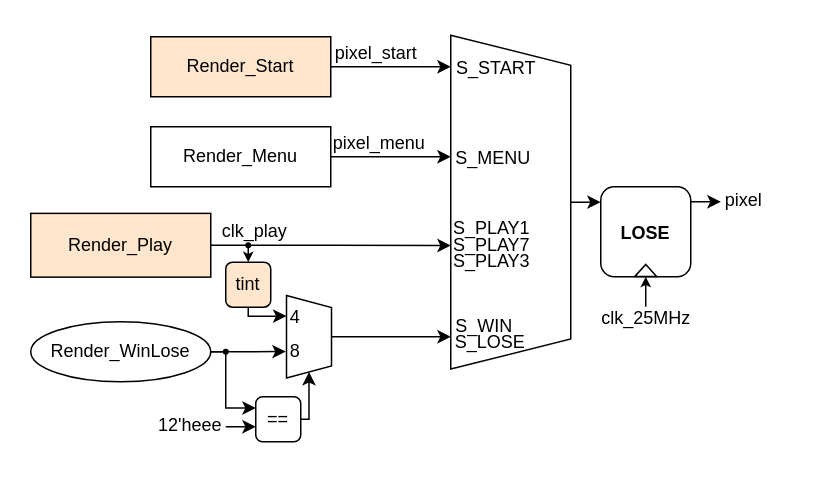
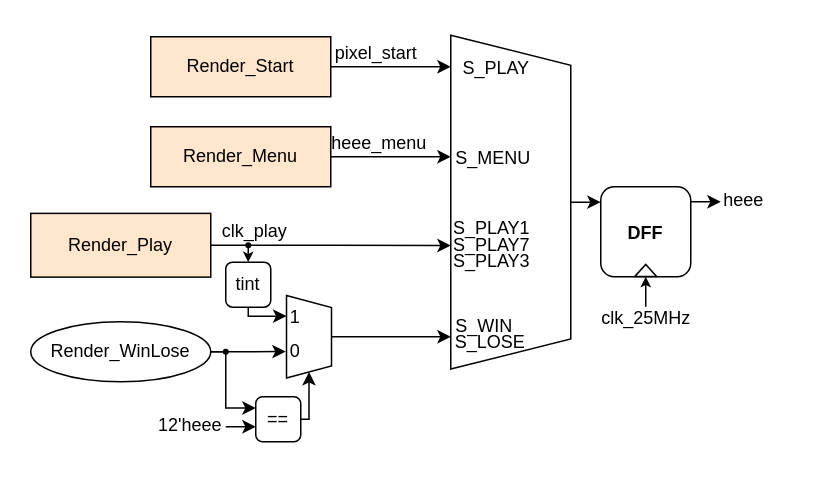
  <mxCell id="0" />
  <mxCell id="1" parent="0" />
  <mxCell id="2" style="edgeStyle=orthogonalEdgeStyle;rounded=0;orthogonalLoop=1;jettySize=auto;html=1;exitX=0.5;exitY=0;exitDx=0;exitDy=0;" parent="1" source="3" edge="1"><mxGeometry relative="1" as="geometry"><mxPoint x="400" y="134.375" as="targetPoint" /></mxGeometry></mxCell>
  <mxCell id="3" value="" style="shape=trapezoid;perimeter=trapezoidPerimeter;whiteSpace=wrap;html=1;fixedSize=1;rotation=90;" parent="1" vertex="1"><mxGeometry x="228.75" y="94.25" width="222.5" height="80" as="geometry" /></mxCell>
  <mxCell id="4" style="edgeStyle=orthogonalEdgeStyle;rounded=0;orthogonalLoop=1;jettySize=auto;html=1;exitX=1;exitY=0.5;exitDx=0;exitDy=0;" parent="1" source="5" edge="1"><mxGeometry relative="1" as="geometry"><mxPoint x="300" y="44" as="targetPoint" /></mxGeometry></mxCell>
  <mxCell id="5" value="Render_Start" style="rounded=0;whiteSpace=wrap;html=1;absoluteArcSize=0;arcSize=12;fillColor=#ffe6cc;" parent="1" vertex="1"><mxGeometry x="100" y="24" width="120" height="40" as="geometry" /></mxCell>
  <mxCell id="6" style="edgeStyle=orthogonalEdgeStyle;rounded=0;orthogonalLoop=1;jettySize=auto;html=1;exitX=1;exitY=0.5;exitDx=0;exitDy=0;" parent="1" source="7" edge="1"><mxGeometry relative="1" as="geometry"><mxPoint x="300" y="104" as="targetPoint" /></mxGeometry></mxCell>
- <mxCell id="7" value="Render_Menu" style="rounded=0;whiteSpace=wrap;html=1;" parent="1" vertex="1"><mxGeometry x="100" y="84" width="120" height="40" as="geometry" /></mxCell>
+ <mxCell id="7" value="Render_Menu" style="rounded=0;whiteSpace=wrap;html=1;fillColor=#ffe6cc;" parent="1" vertex="1"><mxGeometry x="100" y="84" width="120" height="40" as="geometry" /></mxCell>
  <mxCell id="8" value="Render_Play" style="rounded=0;whiteSpace=wrap;html=1;fillColor=#ffe6cc;" parent="1" vertex="1"><mxGeometry x="20" y="141.75" width="120" height="42.5" as="geometry" /></mxCell>
  <mxCell id="9" style="edgeStyle=orthogonalEdgeStyle;rounded=0;orthogonalLoop=1;jettySize=auto;html=1;exitX=1;exitY=0.5;exitDx=0;exitDy=0;" parent="1" source="11" edge="1"><mxGeometry relative="1" as="geometry"><mxPoint x="190" y="233.81" as="targetPoint" /></mxGeometry></mxCell>
  <mxCell id="10" style="edgeStyle=orthogonalEdgeStyle;rounded=0;orthogonalLoop=1;jettySize=auto;html=1;exitX=1;exitY=0.5;exitDx=0;exitDy=0;entryX=0;entryY=0.25;entryDx=0;entryDy=0;" parent="1" source="11" target="26" edge="1"><mxGeometry relative="1" as="geometry"><Array as="points"><mxPoint x="150" y="234" /><mxPoint x="150" y="272" /></Array></mxGeometry></mxCell>
  <mxCell id="11" value="Render_WinLose" style="ellipse;whiteSpace=wrap;html=1;" parent="1" vertex="1"><mxGeometry x="20" y="214" width="120" height="40" as="geometry" /></mxCell>
  <mxCell id="12" style="edgeStyle=orthogonalEdgeStyle;rounded=0;orthogonalLoop=1;jettySize=auto;html=1;exitX=1;exitY=0.5;exitDx=0;exitDy=0;entryX=0.63;entryY=1;entryDx=0;entryDy=0;entryPerimeter=0;" parent="1" source="8" target="3" edge="1"><mxGeometry relative="1" as="geometry" /></mxCell>
  <mxCell id="13" value="S_PLAY3" style="text;html=1;align=center;verticalAlign=middle;resizable=0;points=[];autosize=1;strokeColor=none;fillColor=none;" parent="1" vertex="1"><mxGeometry x="292" y="159" width="70" height="30" as="geometry" /></mxCell>
- <mxCell id="14" value="S_START" style="text;html=1;align=center;verticalAlign=middle;resizable=0;points=[];autosize=1;strokeColor=none;fillColor=none;" parent="1" vertex="1"><mxGeometry x="290" y="30" width="80" height="30" as="geometry" /></mxCell>
+ <mxCell id="14" value="S_PLAY" style="text;html=1;align=center;verticalAlign=middle;resizable=0;points=[];autosize=1;strokeColor=none;fillColor=none;" parent="1" vertex="1"><mxGeometry x="290" y="30" width="80" height="30" as="geometry" /></mxCell>
  <mxCell id="15" value="S_MENU" style="text;html=1;align=center;verticalAlign=middle;resizable=0;points=[];autosize=1;strokeColor=none;fillColor=none;" parent="1" vertex="1"><mxGeometry x="293" y="90" width="70" height="30" as="geometry" /></mxCell>
  <mxCell id="16" value="S_PLAY7" style="text;html=1;align=center;verticalAlign=middle;resizable=0;points=[];autosize=1;strokeColor=none;fillColor=none;" parent="1" vertex="1"><mxGeometry x="292" y="148" width="70" height="30" as="geometry" /></mxCell>
  <mxCell id="17" value="S_PLAY1" style="text;html=1;align=center;verticalAlign=middle;resizable=0;points=[];autosize=1;strokeColor=none;fillColor=none;" parent="1" vertex="1"><mxGeometry x="292" y="137" width="70" height="30" as="geometry" /></mxCell>
  <mxCell id="18" value="S_WIN" style="text;html=1;align=center;verticalAlign=middle;resizable=0;points=[];autosize=1;strokeColor=none;fillColor=none;" parent="1" vertex="1"><mxGeometry x="292" y="202" width="60" height="30" as="geometry" /></mxCell>
  <mxCell id="19" value="S_LOSE" style="text;html=1;align=center;verticalAlign=middle;resizable=0;points=[];autosize=1;strokeColor=none;fillColor=none;" parent="1" vertex="1"><mxGeometry x="291" y="213" width="70" height="30" as="geometry" /></mxCell>
  <mxCell id="20" value="pixel_start" style="text;html=1;align=center;verticalAlign=middle;resizable=0;points=[];autosize=1;strokeColor=none;fillColor=none;" parent="1" vertex="1"><mxGeometry x="210" y="20" width="80" height="30" as="geometry" /></mxCell>
- <mxCell id="21" value="pixel_menu" style="text;html=1;align=center;verticalAlign=middle;resizable=0;points=[];autosize=1;strokeColor=none;fillColor=none;" parent="1" vertex="1"><mxGeometry x="212" y="80" width="80" height="30" as="geometry" /></mxCell>
+ <mxCell id="21" value="heee_menu" style="text;html=1;align=center;verticalAlign=middle;resizable=0;points=[];autosize=1;strokeColor=none;fillColor=none;" parent="1" vertex="1"><mxGeometry x="212" y="80" width="80" height="30" as="geometry" /></mxCell>
  <mxCell id="22" value="clk_play" style="text;html=1;align=center;verticalAlign=middle;resizable=0;points=[];autosize=1;strokeColor=none;fillColor=none;" parent="1" vertex="1"><mxGeometry x="129" y="139" width="80" height="30" as="geometry" /></mxCell>
  <mxCell id="23" value="" style="shape=trapezoid;perimeter=trapezoidPerimeter;whiteSpace=wrap;html=1;fixedSize=1;rotation=90;size=8;" parent="1" vertex="1"><mxGeometry x="178" y="209" width="55" height="30" as="geometry" /></mxCell>
  <mxCell id="24" style="edgeStyle=orthogonalEdgeStyle;rounded=0;orthogonalLoop=1;jettySize=auto;html=1;exitX=0.5;exitY=0;exitDx=0;exitDy=0;entryX=0.129;entryY=0.367;entryDx=0;entryDy=0;entryPerimeter=0;" parent="1" source="23" target="19" edge="1"><mxGeometry relative="1" as="geometry" /></mxCell>
  <mxCell id="25" style="edgeStyle=orthogonalEdgeStyle;rounded=0;orthogonalLoop=1;jettySize=auto;html=1;exitX=1;exitY=0.5;exitDx=0;exitDy=0;entryX=1;entryY=0.5;entryDx=0;entryDy=0;" parent="1" source="26" target="23" edge="1"><mxGeometry relative="1" as="geometry" /></mxCell>
  <mxCell id="26" value="==" style="rounded=1;whiteSpace=wrap;html=1;" parent="1" vertex="1"><mxGeometry x="170" y="264" width="30" height="30" as="geometry" /></mxCell>
  <mxCell id="27" value="" style="endArrow=classic;html=1;rounded=0;" parent="1" edge="1"><mxGeometry width="50" height="50" relative="1" as="geometry"><mxPoint x="150" y="284" as="sourcePoint" /><mxPoint x="170" y="284" as="targetPoint" /></mxGeometry></mxCell>
  <mxCell id="28" value="12'heee" style="text;html=1;align=center;verticalAlign=middle;resizable=0;points=[];autosize=1;strokeColor=none;fillColor=none;" parent="1" vertex="1"><mxGeometry x="91" y="268" width="70" height="30" as="geometry" /></mxCell>
  <mxCell id="29" style="edgeStyle=orthogonalEdgeStyle;rounded=0;orthogonalLoop=1;jettySize=auto;html=1;exitX=0.5;exitY=1;exitDx=0;exitDy=0;entryX=0.25;entryY=1;entryDx=0;entryDy=0;" parent="1" source="30" target="23" edge="1"><mxGeometry relative="1" as="geometry"><Array as="points"><mxPoint x="165" y="210" /><mxPoint x="191" y="210" /></Array></mxGeometry></mxCell>
- <mxCell id="30" value="tint" style="rounded=1;whiteSpace=wrap;html=1;fillColor=#ffe6cc;" parent="1" vertex="1"><mxGeometry x="150" y="174.25" width="30" height="30" as="geometry" /></mxCell>
+ <mxCell id="30" value="tint" style="rounded=1;whiteSpace=wrap;html=1;" parent="1" vertex="1"><mxGeometry x="150" y="174.25" width="30" height="30" as="geometry" /></mxCell>
  <mxCell id="31" value="" style="endArrow=classic;html=1;rounded=0;entryX=0.5;entryY=0;entryDx=0;entryDy=0;endSize=4;" parent="1" target="30" edge="1"><mxGeometry width="50" height="50" relative="1" as="geometry"><mxPoint x="165" y="163" as="sourcePoint" /><mxPoint x="230" y="184" as="targetPoint" /></mxGeometry></mxCell>
  <mxCell id="32" value="" style="ellipse;whiteSpace=wrap;html=1;aspect=fixed;fontFamily=Helvetica;fontSize=11;fontColor=default;labelBackgroundColor=default;fillColor=#000000;strokeColor=none;" parent="1" vertex="1"><mxGeometry x="163" y="161" width="4" height="4" as="geometry" /></mxCell>
  <mxCell id="33" value="" style="ellipse;whiteSpace=wrap;html=1;aspect=fixed;fontFamily=Helvetica;fontSize=11;fontColor=default;labelBackgroundColor=default;fillColor=#000000;strokeColor=none;" parent="1" vertex="1"><mxGeometry x="148" y="232" width="4" height="4" as="geometry" /></mxCell>
- <mxCell id="34" value="4" style="text;html=1;align=center;verticalAlign=middle;resizable=0;points=[];autosize=1;strokeColor=none;fillColor=none;" parent="1" vertex="1"><mxGeometry x="181" y="196" width="30" height="30" as="geometry" /></mxCell>
- <mxCell id="35" value="8" style="text;html=1;align=center;verticalAlign=middle;resizable=0;points=[];autosize=1;strokeColor=none;fillColor=none;" parent="1" vertex="1"><mxGeometry x="181" y="219" width="30" height="30" as="geometry" /></mxCell>
- <mxCell id="36" value="pixel" style="text;html=1;align=center;verticalAlign=middle;resizable=0;points=[];autosize=1;strokeColor=none;fillColor=none;" parent="1" vertex="1"><mxGeometry x="470" y="118.25" width="50" height="30" as="geometry" /></mxCell>
- <mxCell id="37" value="&lt;p style=&quot;line-height: 0%;&quot;&gt;&lt;b&gt;LOSE&lt;/b&gt;&lt;/p&gt;&lt;p&gt;&lt;/p&gt;" style="rounded=1;whiteSpace=wrap;html=1;" parent="1" vertex="1"><mxGeometry x="400" y="124" width="60" height="60" as="geometry" /></mxCell>
+ <mxCell id="34" value="1" style="text;html=1;align=center;verticalAlign=middle;resizable=0;points=[];autosize=1;strokeColor=none;fillColor=none;" parent="1" vertex="1"><mxGeometry x="181" y="196" width="30" height="30" as="geometry" /></mxCell>
+ <mxCell id="35" value="0" style="text;html=1;align=center;verticalAlign=middle;resizable=0;points=[];autosize=1;strokeColor=none;fillColor=none;" parent="1" vertex="1"><mxGeometry x="181" y="219" width="30" height="30" as="geometry" /></mxCell>
+ <mxCell id="36" value="heee" style="text;html=1;align=center;verticalAlign=middle;resizable=0;points=[];autosize=1;strokeColor=none;fillColor=none;" parent="1" vertex="1"><mxGeometry x="470" y="118.25" width="50" height="30" as="geometry" /></mxCell>
+ <mxCell id="37" value="&lt;p style=&quot;line-height: 0%;&quot;&gt;&lt;b&gt;DFF&lt;/b&gt;&lt;/p&gt;&lt;p&gt;&lt;/p&gt;" style="rounded=1;whiteSpace=wrap;html=1;" parent="1" vertex="1"><mxGeometry x="400" y="124" width="60" height="60" as="geometry" /></mxCell>
  <mxCell id="38" value="" style="triangle;whiteSpace=wrap;html=1;rotation=-90;" parent="1" vertex="1"><mxGeometry x="426" y="172.5" width="8" height="14.5" as="geometry" /></mxCell>
  <mxCell id="39" value="D" style="text;html=1;align=center;verticalAlign=middle;resizable=0;points=[];autosize=1;strokeColor=none;fillColor=none;fontColor=#FFFFFF;connectable=0;allowArrows=0;fontSize=11;pointerEvents=1;" parent="1" vertex="1"><mxGeometry x="393" y="120" width="30" height="30" as="geometry" /></mxCell>
  <mxCell id="40" value="Q" style="text;html=1;align=center;verticalAlign=middle;resizable=0;points=[];autosize=1;strokeColor=none;fillColor=none;fontColor=#FFFFFF;connectable=0;allowArrows=0;fontSize=11;pointerEvents=1;" parent="1" vertex="1"><mxGeometry x="437" y="120" width="30" height="30" as="geometry" /></mxCell>
  <mxCell id="41" value="" style="endArrow=classic;html=1;rounded=0;strokeColor=default;align=center;verticalAlign=middle;fontFamily=Helvetica;fontSize=11;fontColor=default;labelBackgroundColor=none;autosize=1;resizable=0;edgeStyle=orthogonalEdgeStyle;endSize=4;" parent="1" edge="1"><mxGeometry width="50" height="50" relative="1" as="geometry"><mxPoint x="430" y="204" as="sourcePoint" /><mxPoint x="430" y="184" as="targetPoint" /><Array as="points"><mxPoint x="430" y="194" /><mxPoint x="430" y="194" /></Array></mxGeometry></mxCell>
  <mxCell id="42" style="edgeStyle=orthogonalEdgeStyle;rounded=0;orthogonalLoop=1;jettySize=auto;html=1;exitX=0.5;exitY=0;exitDx=0;exitDy=0;" parent="1" edge="1"><mxGeometry relative="1" as="geometry"><mxPoint x="480" y="134.375" as="targetPoint" /><mxPoint x="460" y="134" as="sourcePoint" /></mxGeometry></mxCell>
  <mxCell id="43" value="clk_25MHz" style="text;html=1;align=center;verticalAlign=middle;resizable=0;points=[];autosize=1;strokeColor=none;fillColor=none;" parent="1" vertex="1"><mxGeometry x="390" y="197" width="80" height="30" as="geometry" /></mxCell>
